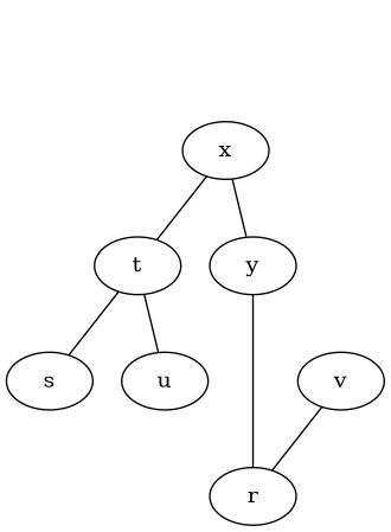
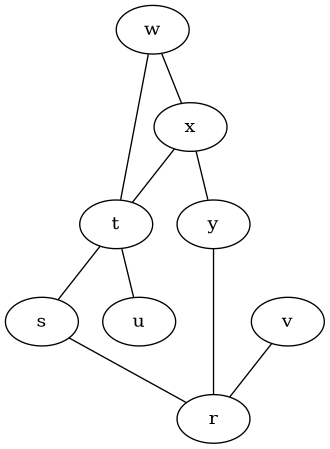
  graph {
    edge [penwidth=1]
    n1 [label=r]
    n2 [label=s]
    n3 [label=t]
    n4 [label=u]
    n5 [label=v]
+   n6 [label=w]
    n7 [label=x]
    n8 [label=y]
+   n2 -- n1
    n3 -- n2
    n3 -- n4
    n5 -- n1
+   n6 -- n3
+   n6 -- n7
    n7 -- n3
    n7 -- n8
    n8 -- n1
  }
